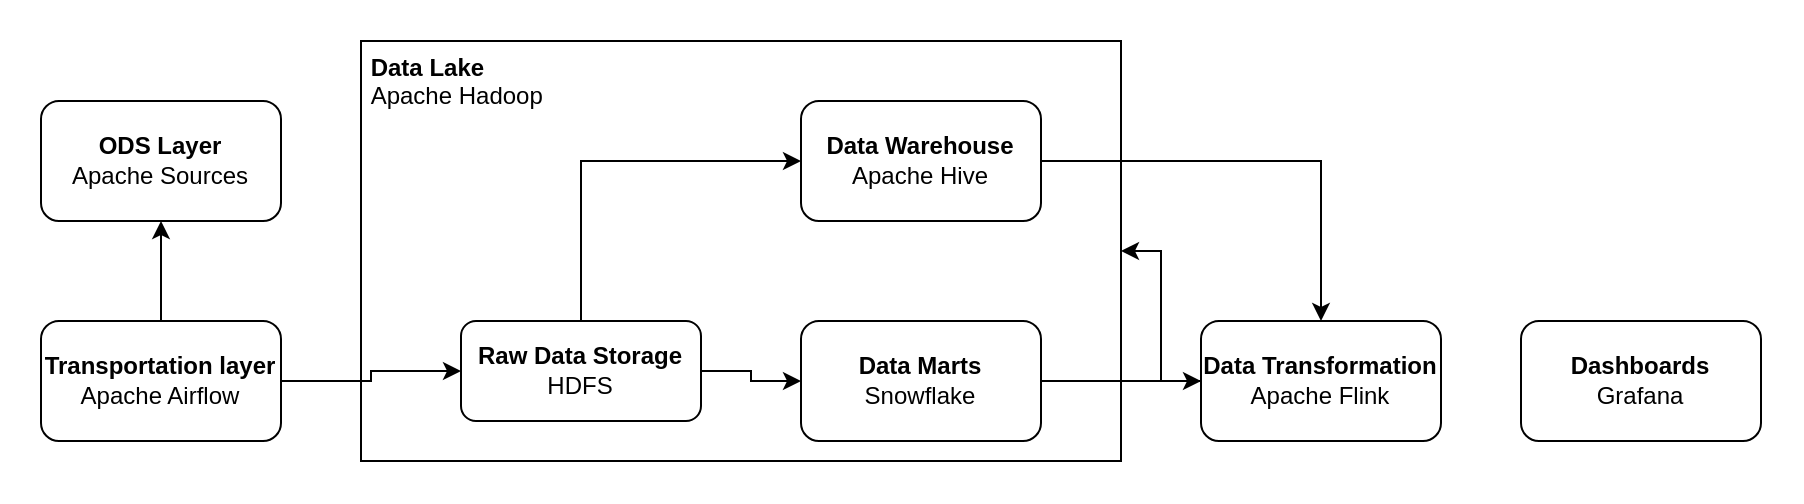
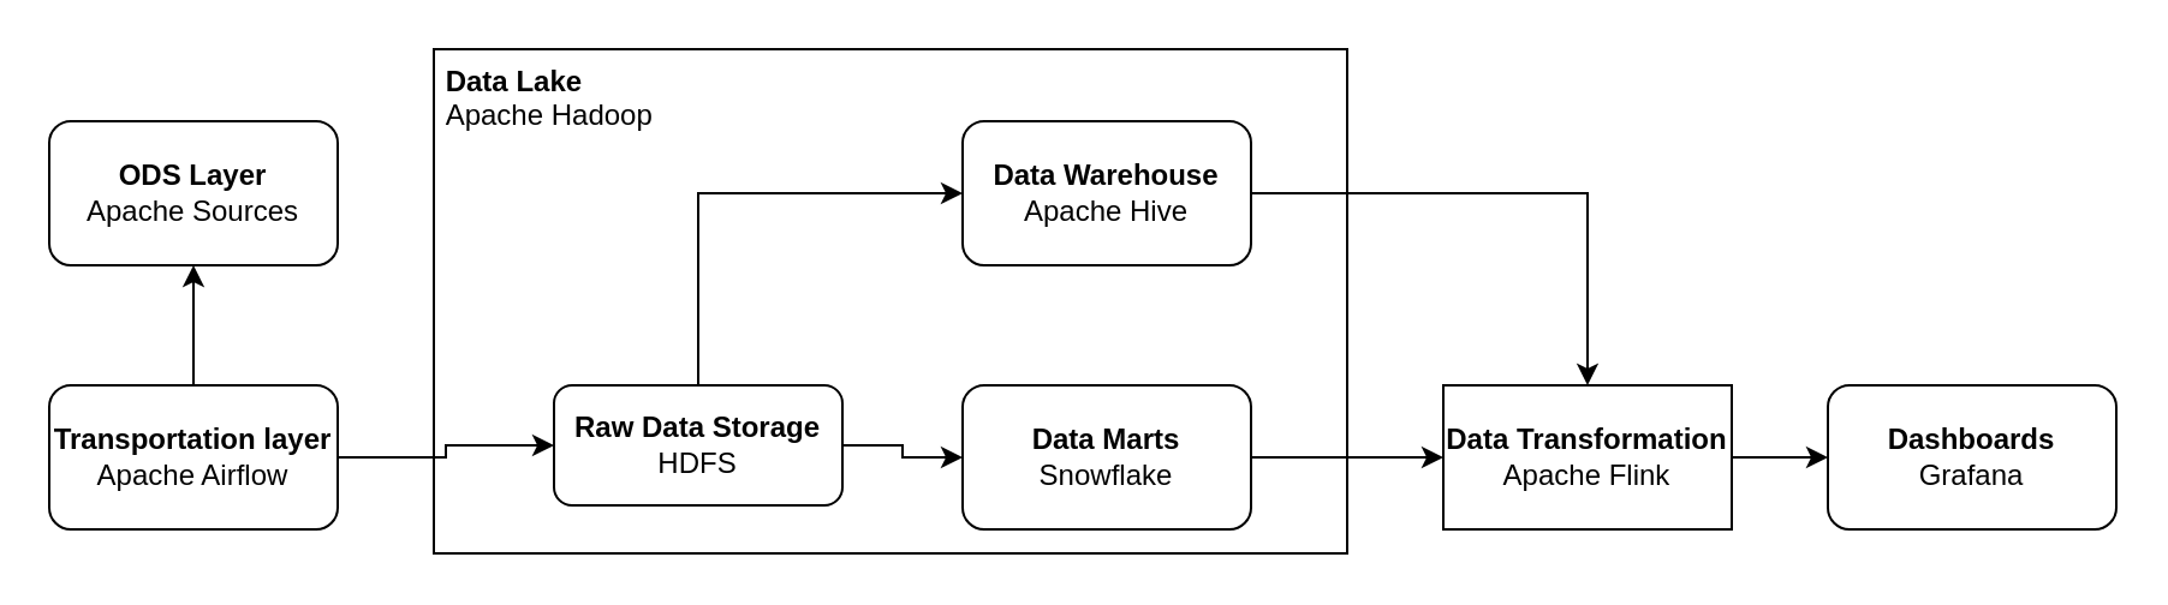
  <mxCell id="0" />
  <mxCell id="1" parent="0" />
  <mxCell id="2" value="&amp;nbsp;&lt;b&gt;Data Lake&lt;/b&gt;&lt;div&gt;&amp;nbsp;Apache Hadoop&lt;/div&gt;" style="rounded=0;whiteSpace=wrap;html=1;align=left;horizontal=1;verticalAlign=top;" vertex="1" parent="1"><mxGeometry x="180" y="20" width="380" height="210" as="geometry" /></mxCell>
  <mxCell id="3" value="" style="edgeStyle=orthogonalEdgeStyle;rounded=0;orthogonalLoop=1;jettySize=auto;html=1;" edge="1" parent="1" source="5" target="11"><mxGeometry relative="1" as="geometry"><Array as="points"><mxPoint x="290" y="80" /></Array></mxGeometry></mxCell>
  <mxCell id="4" value="" style="edgeStyle=orthogonalEdgeStyle;rounded=0;orthogonalLoop=1;jettySize=auto;html=1;" edge="1" parent="1" source="5" target="13"><mxGeometry relative="1" as="geometry" /></mxCell>
  <mxCell id="5" value="&lt;b&gt;Raw Data Storage&lt;/b&gt;&lt;div&gt;HDFS&lt;/div&gt;" style="whiteSpace=wrap;html=1;rounded=1;" vertex="1" parent="1"><mxGeometry x="230" y="160" width="120" height="50" as="geometry" /></mxCell>
  <mxCell id="6" value="" style="edgeStyle=orthogonalEdgeStyle;rounded=0;orthogonalLoop=1;jettySize=auto;html=1;entryX=0;entryY=0.5;entryDx=0;entryDy=0;" edge="1" parent="1" source="8" target="5"><mxGeometry relative="1" as="geometry"><mxPoint x="260" y="100" as="targetPoint" /></mxGeometry></mxCell>
  <mxCell id="7" value="" style="edgeStyle=orthogonalEdgeStyle;rounded=0;orthogonalLoop=1;jettySize=auto;html=1;entryX=0.5;entryY=1;entryDx=0;entryDy=0;" edge="1" parent="1" target="9"><mxGeometry relative="1" as="geometry"><mxPoint x="59.76" y="160" as="sourcePoint" /><mxPoint x="59.76" y="50" as="targetPoint" /><Array as="points"><mxPoint x="80" y="160" /></Array></mxGeometry></mxCell>
  <mxCell id="8" value="&lt;b&gt;Transportation layer&lt;/b&gt;&lt;div&gt;Apache Airflow&lt;/div&gt;" style="whiteSpace=wrap;html=1;rounded=1;" vertex="1" parent="1"><mxGeometry x="20" y="160" width="120" height="60" as="geometry" /></mxCell>
  <mxCell id="9" value="&lt;b&gt;ODS Layer&lt;/b&gt;&lt;div&gt;Apache Sources&lt;/div&gt;" style="whiteSpace=wrap;html=1;rounded=1;" vertex="1" parent="1"><mxGeometry x="20" y="50" width="120" height="60" as="geometry" /></mxCell>
  <mxCell id="10" value="" style="edgeStyle=orthogonalEdgeStyle;rounded=0;orthogonalLoop=1;jettySize=auto;html=1;entryX=0.5;entryY=0;entryDx=0;entryDy=0;" edge="1" parent="1" source="11" target="15"><mxGeometry relative="1" as="geometry"><mxPoint x="680" y="150" as="targetPoint" /></mxGeometry></mxCell>
  <mxCell id="11" value="&lt;b&gt;Data Warehouse&lt;/b&gt;&lt;div&gt;Apache Hive&lt;/div&gt;" style="whiteSpace=wrap;html=1;rounded=1;" vertex="1" parent="1"><mxGeometry x="400" y="50" width="120" height="60" as="geometry" /></mxCell>
  <mxCell id="12" value="" style="edgeStyle=orthogonalEdgeStyle;rounded=0;orthogonalLoop=1;jettySize=auto;html=1;" edge="1" parent="1" source="13" target="15"><mxGeometry relative="1" as="geometry" /></mxCell>
  <mxCell id="13" value="&lt;b&gt;Data Marts&lt;/b&gt;&lt;div&gt;Snowflake&lt;/div&gt;" style="whiteSpace=wrap;html=1;rounded=1;" vertex="1" parent="1"><mxGeometry x="400" y="160" width="120" height="60" as="geometry" /></mxCell>
- <mxCell id="14" value="" style="edgeStyle=orthogonalEdgeStyle;rounded=0;orthogonalLoop=1;jettySize=auto;html=1;" edge="1" parent="1" source="15" target="2"><mxGeometry relative="1" as="geometry" /></mxCell>
- <mxCell id="15" value="&lt;div&gt;&lt;b&gt;Data Transformation&lt;/b&gt;&lt;/div&gt;Apache Flink" style="whiteSpace=wrap;html=1;rounded=1;" vertex="1" parent="1"><mxGeometry x="600" y="160" width="120" height="60" as="geometry" /></mxCell>
+ <mxCell id="14" value="" style="edgeStyle=orthogonalEdgeStyle;rounded=0;orthogonalLoop=1;jettySize=auto;html=1;" edge="1" parent="1" source="15" target="16"><mxGeometry relative="1" as="geometry" /></mxCell>
+ <mxCell id="15" value="&lt;div&gt;&lt;b&gt;Data Transformation&lt;/b&gt;&lt;/div&gt;Apache Flink" style="whiteSpace=wrap;html=1;rounded=0;" vertex="1" parent="1"><mxGeometry x="600" y="160" width="120" height="60" as="geometry" /></mxCell>
  <mxCell id="16" value="&lt;b&gt;Dashboards&lt;/b&gt;&lt;div&gt;Grafana&lt;/div&gt;" style="whiteSpace=wrap;html=1;rounded=1;" vertex="1" parent="1"><mxGeometry x="760" y="160" width="120" height="60" as="geometry" /></mxCell>
